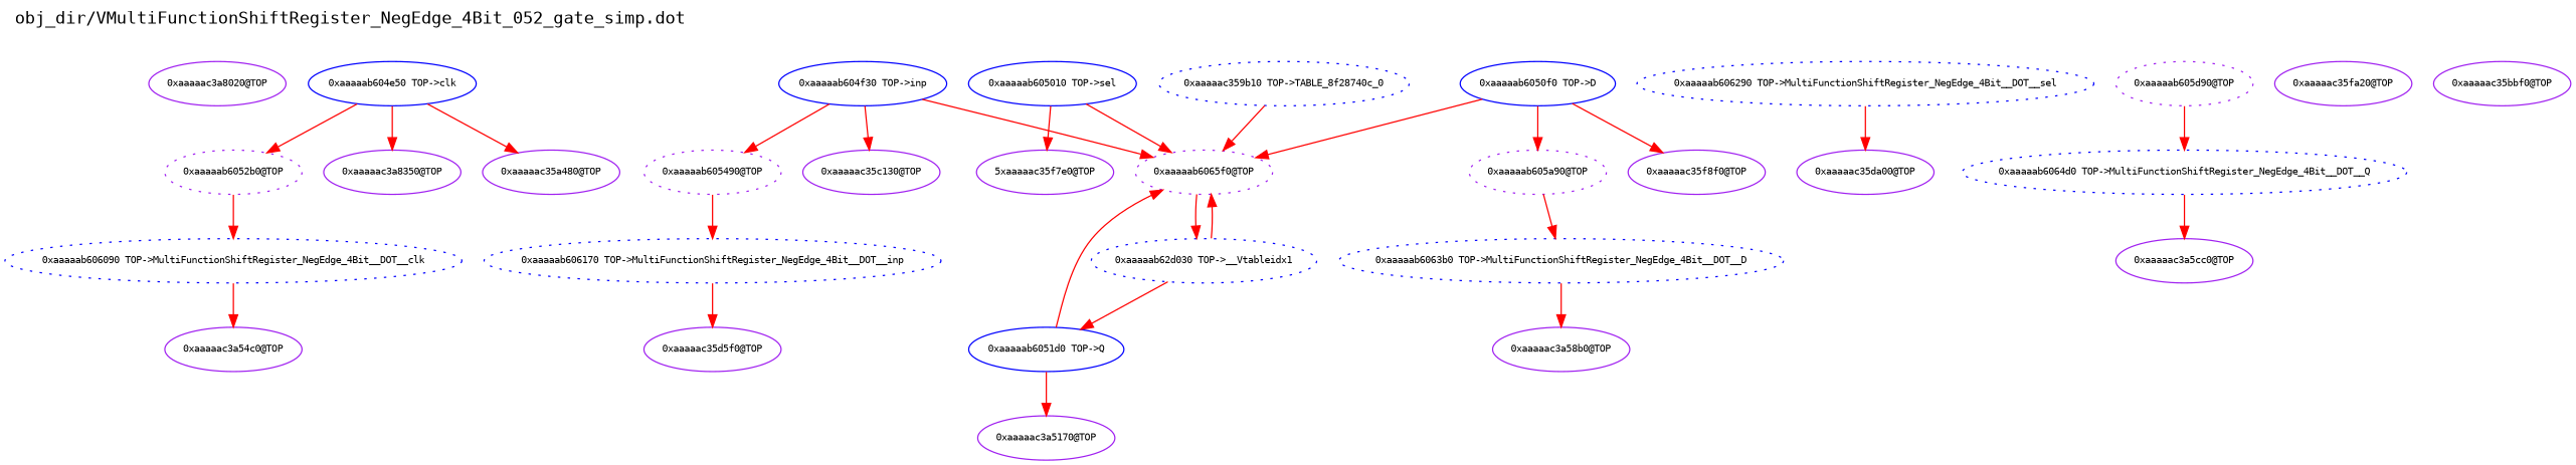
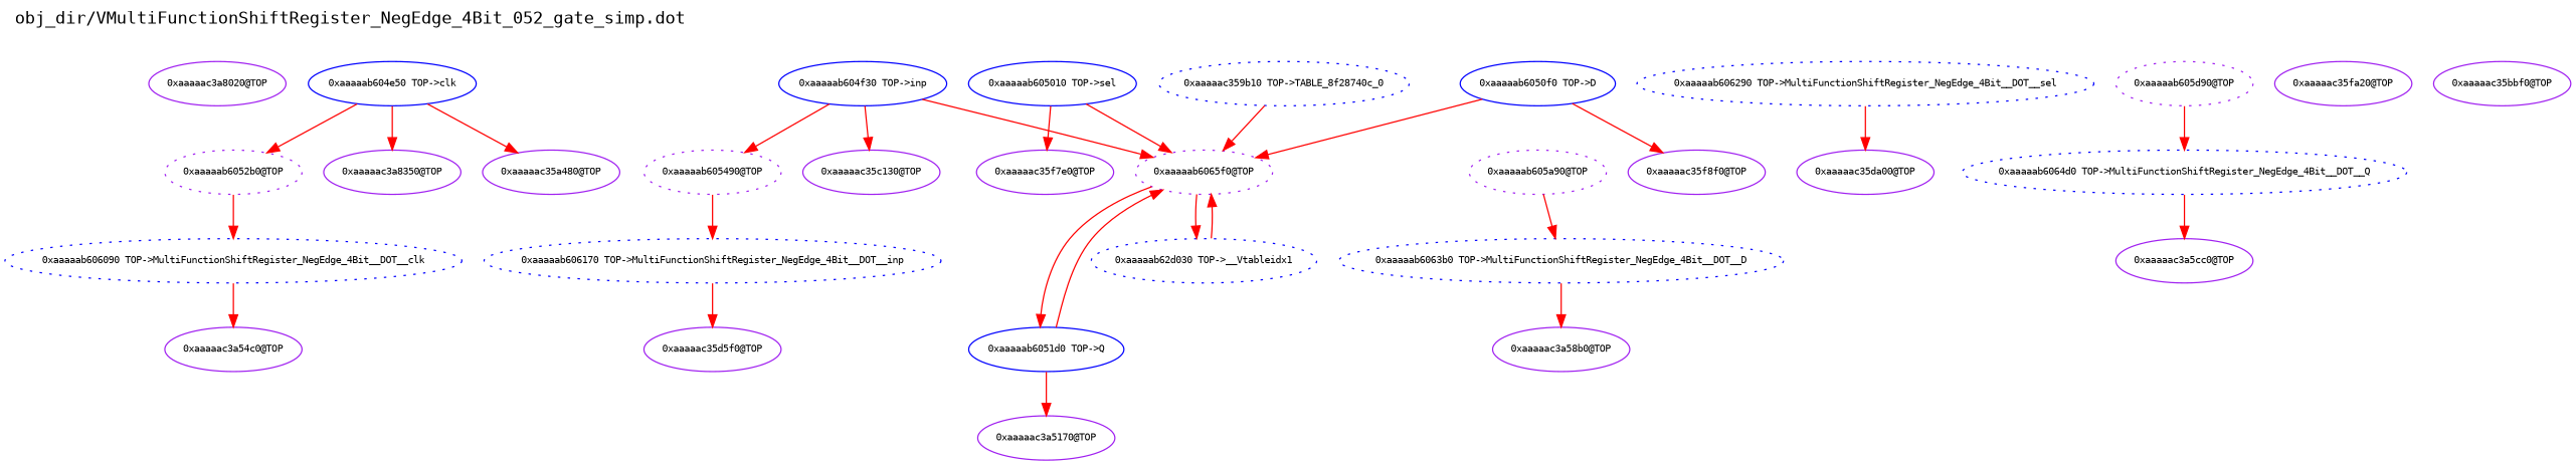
  digraph {
    fontname="DejaVu Sans Mono"
    label="obj_dir/VMultiFunctionShiftRegister_NegEdge_4Bit_052_gate_simp.dot"
    labeljust=l
    labelloc=t
    rankdir=TB
    node [color=purple fontname="DejaVu Sans Mono" fontsize=8]
    edge [color=red fontname="DejaVu Sans Mono" fontsize=8 weight=1]
    n1 [label="0xaaaaac3a8020@TOP"]
    n2 [label="0xaaaaab6052b0@TOP" style=dotted]
    n3 [color=blue label="0xaaaaab606090 TOP->MultiFunctionShiftRegister_NegEdge_4Bit__DOT__clk" style=dotted]
    n4 [label="0xaaaaac3a54c0@TOP"]
    n5 [color=blue label="0xaaaaab604e50 TOP->clk"]
    n6 [label="0xaaaaac3a8350@TOP"]
    n7 [label="0xaaaaac35a480@TOP"]
    n8 [label="0xaaaaab605490@TOP" style=dotted]
    n9 [color=blue label="0xaaaaab606170 TOP->MultiFunctionShiftRegister_NegEdge_4Bit__DOT__inp" style=dotted]
    n10 [label="0xaaaaac35d5f0@TOP"]
    n11 [color=blue label="0xaaaaab604f30 TOP->inp"]
    n12 [label="0xaaaaab6065f0@TOP" style=dotted]
    n13 [label="0xaaaaac35c130@TOP"]
    n14 [color=blue label="0xaaaaab6051d0 TOP->Q"]
    n15 [color=blue label="0xaaaaab62d030 TOP->__Vtableidx1" style=dotted]
    n16 [color=blue label="0xaaaaab606290 TOP->MultiFunctionShiftRegister_NegEdge_4Bit__DOT__sel" style=dotted]
    n17 [label="0xaaaaac35da00@TOP"]
    n18 [color=blue label="0xaaaaab605010 TOP->sel"]
-   n19 [label="5xaaaaac35f7e0@TOP"]
+   n19 [label="0xaaaaac35f7e0@TOP"]
    n20 [label="0xaaaaab605a90@TOP" style=dotted]
    n21 [color=blue label="0xaaaaab6063b0 TOP->MultiFunctionShiftRegister_NegEdge_4Bit__DOT__D" style=dotted]
    n22 [label="0xaaaaac3a58b0@TOP"]
    n23 [color=blue label="0xaaaaab6050f0 TOP->D"]
    n24 [label="0xaaaaac35f8f0@TOP"]
    n25 [label="0xaaaaab605d90@TOP" style=dotted]
    n26 [color=blue label="0xaaaaab6064d0 TOP->MultiFunctionShiftRegister_NegEdge_4Bit__DOT__Q" style=dotted]
    n27 [label="0xaaaaac3a5cc0@TOP"]
    n28 [label="0xaaaaac3a5170@TOP"]
    n29 [color=blue label="0xaaaaac359b10 TOP->TABLE_8f28740c_0" style=dotted]
    n30 [label="0xaaaaac35fa20@TOP"]
    n31 [label="0xaaaaac35bbf0@TOP"]
    n2 -> n3
    n3 -> n4
    n5 -> n2
    n5 -> n6
    n5 -> n7
    n8 -> n9
    n9 -> n10
    n11 -> n8
    n11 -> n12
    n11 -> n13
-   n15 -> n14
+   n12 -> n14
    n12 -> n15
    n14 -> n12
    n14 -> n28
    n15 -> n12
    n16 -> n17
    n18 -> n12
    n18 -> n19
    n20 -> n21
    n21 -> n22
    n23 -> n12
-   n23 -> n20
    n23 -> n24
    n25 -> n26
    n26 -> n27
    n29 -> n12
  }
